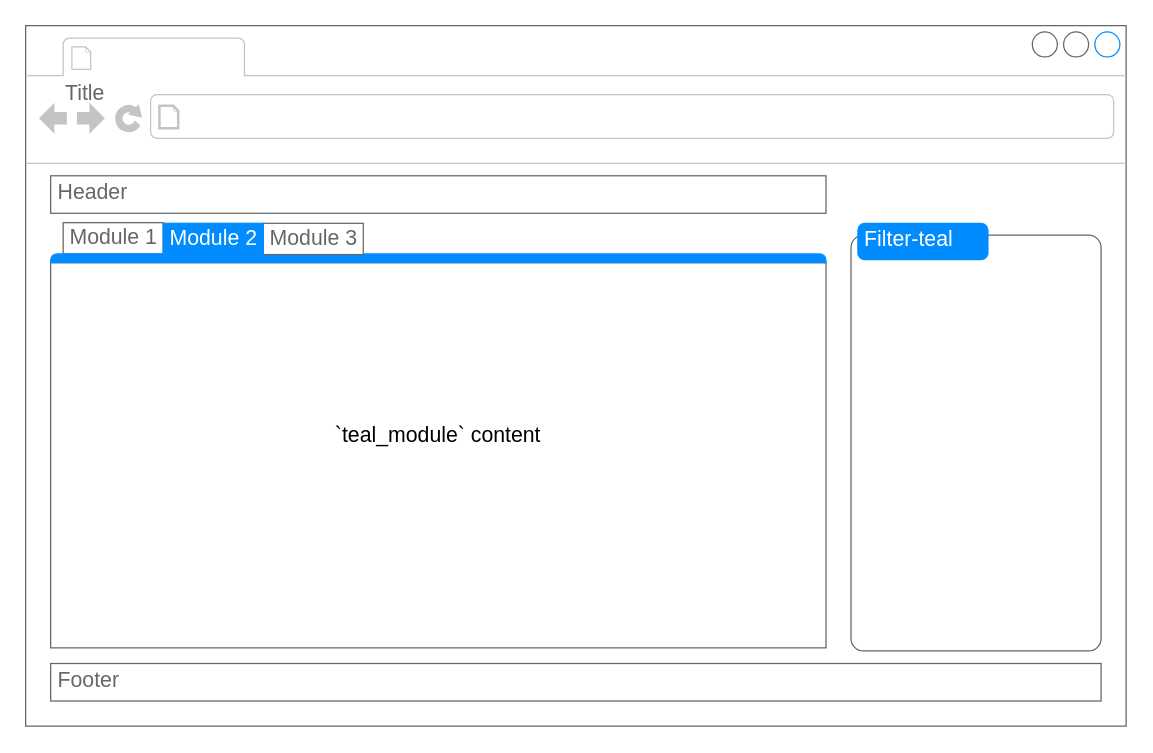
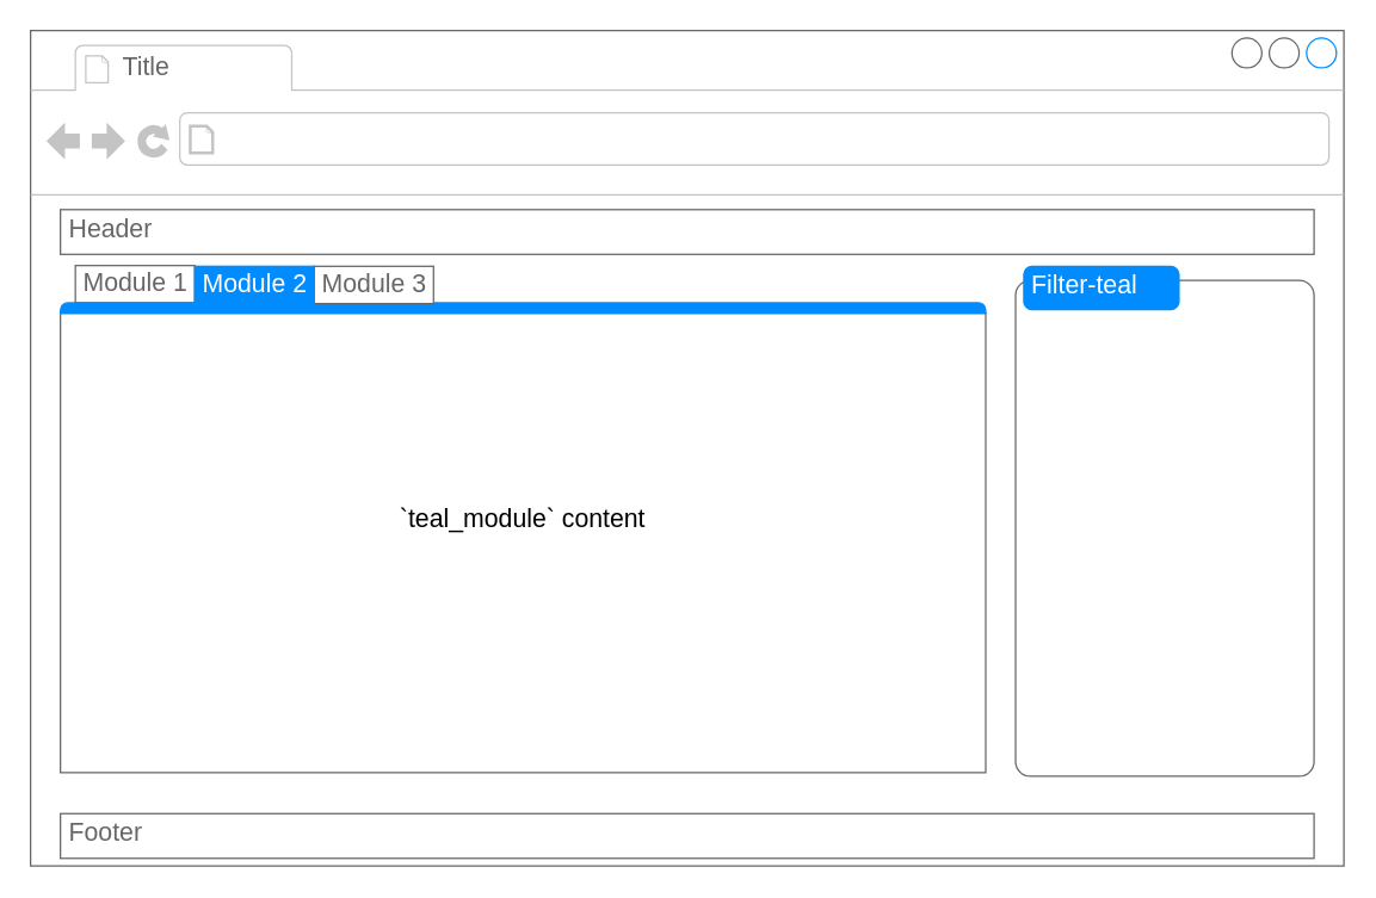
  <mxCell id="0" />
  <mxCell id="1" parent="0" />
  <mxCell id="2" value="" style="strokeWidth=1;shadow=0;dashed=0;align=center;html=1;shape=mxgraph.mockup.containers.browserWindow;rSize=0;strokeColor=#666666;strokeColor2=#008cff;strokeColor3=#c4c4c4;mainText=,;recursiveResize=0;" vertex="1" parent="1"><mxGeometry x="20" y="20" width="880" height="560" as="geometry" /></mxCell>
- <mxCell id="3" value="Title" style="strokeWidth=1;shadow=0;dashed=0;align=center;html=1;shape=mxgraph.mockup.containers.anchor;fontSize=17;fontColor=#666666;align=left;whiteSpace=wrap;" vertex="1" parent="2"><mxGeometry x="30" y="42" width="110" height="26" as="geometry" /></mxCell>
+ <mxCell id="3" value="Title" style="strokeWidth=1;shadow=0;dashed=0;align=center;html=1;shape=mxgraph.mockup.containers.anchor;fontSize=17;fontColor=#666666;align=left;whiteSpace=wrap;" vertex="1" parent="2"><mxGeometry x="60" y="12" width="110" height="26" as="geometry" /></mxCell>
  <mxCell id="4" value="`teal_module` content" style="strokeWidth=1;shadow=0;dashed=0;align=center;html=1;shape=mxgraph.mockup.containers.marginRect2;rectMarginTop=32;strokeColor=#666666;gradientColor=none;whiteSpace=wrap;fontSize=17;" vertex="1" parent="2"><mxGeometry x="20" y="157.5" width="620" height="340" as="geometry" /></mxCell>
  <mxCell id="5" value="Module 1" style="strokeColor=inherit;fillColor=inherit;gradientColor=inherit;strokeWidth=1;shadow=0;dashed=0;align=center;html=1;shape=mxgraph.mockup.containers.rrect;rSize=0;fontSize=17;fontColor=#666666;gradientColor=none;" vertex="1" parent="4"><mxGeometry width="80" height="25" relative="1" as="geometry"><mxPoint x="10" as="offset" /></mxGeometry></mxCell>
  <mxCell id="6" value="" style="strokeWidth=1;shadow=0;dashed=0;align=center;html=1;shape=mxgraph.mockup.containers.topButton;rSize=5;strokeColor=#008cff;fillColor=#008cff;gradientColor=none;resizeWidth=1;movable=0;deletable=1;" vertex="1" parent="4"><mxGeometry width="620" height="7" relative="1" as="geometry"><mxPoint y="25" as="offset" /></mxGeometry></mxCell>
  <mxCell id="7" value="" style="shape=mxgraph.mockup.containers.marginRect;rectMarginTop=10;strokeColor=#666666;strokeWidth=1;dashed=0;rounded=1;arcSize=5;recursiveResize=0;html=1;whiteSpace=wrap;" vertex="1" parent="2"><mxGeometry x="660" y="157.5" width="200" height="342.5" as="geometry" /></mxCell>
  <mxCell id="8" value="Filter-teal" style="shape=rect;strokeColor=none;fillColor=#008cff;strokeWidth=1;dashed=0;rounded=1;arcSize=20;fontColor=#ffffff;fontSize=17;spacing=2;spacingTop=-2;align=left;autosize=1;spacingLeft=4;resizeWidth=0;resizeHeight=0;perimeter=none;html=1;whiteSpace=wrap;" vertex="1" parent="7"><mxGeometry x="5" width="105" height="30" as="geometry" /></mxCell>
- <mxCell id="9" value="Header" style="strokeWidth=1;shadow=0;dashed=0;align=center;html=1;shape=mxgraph.mockup.text.textBox;fontColor=#666666;align=left;fontSize=17;spacingLeft=4;spacingTop=-3;whiteSpace=wrap;strokeColor=#666666;mainText=" vertex="1" parent="2"><mxGeometry x="20" y="120" width="620" height="30" as="geometry" /></mxCell>
- <mxCell id="10" value="Footer" style="strokeWidth=1;shadow=0;dashed=0;align=center;html=1;shape=mxgraph.mockup.text.textBox;fontColor=#666666;align=left;fontSize=17;spacingLeft=4;spacingTop=-3;whiteSpace=wrap;strokeColor=#666666;mainText=" vertex="1" parent="2"><mxGeometry x="20" y="510" width="840" height="30" as="geometry" /></mxCell>
+ <mxCell id="9" value="Header" style="strokeWidth=1;shadow=0;dashed=0;align=center;html=1;shape=mxgraph.mockup.text.textBox;fontColor=#666666;align=left;fontSize=17;spacingLeft=4;spacingTop=-3;whiteSpace=wrap;strokeColor=#666666;mainText=" vertex="1" parent="2"><mxGeometry x="20" y="120" width="840" height="30" as="geometry" /></mxCell>
+ <mxCell id="10" value="Footer" style="strokeWidth=1;shadow=0;dashed=0;align=center;html=1;shape=mxgraph.mockup.text.textBox;fontColor=#666666;align=left;fontSize=17;spacingLeft=4;spacingTop=-3;whiteSpace=wrap;strokeColor=#666666;mainText=" vertex="1" parent="2"><mxGeometry x="20" y="525" width="840" height="30" as="geometry" /></mxCell>
  <mxCell id="11" value="Module 3" style="strokeColor=inherit;fillColor=inherit;gradientColor=inherit;strokeWidth=1;shadow=0;dashed=0;align=center;html=1;shape=mxgraph.mockup.containers.rrect;rSize=0;fontSize=17;fontColor=#666666;gradientColor=none;" vertex="1" parent="2"><mxGeometry width="80" height="25" relative="1" as="geometry"><mxPoint x="190" y="158" as="offset" /></mxGeometry></mxCell>
  <mxCell id="12" value="&lt;font style=&quot;font-size: 17px;&quot;&gt;Module&lt;/font&gt; 2" style="strokeWidth=1;shadow=0;dashed=0;align=center;html=1;shape=mxgraph.mockup.containers.rrect;rSize=0;fontSize=17;fontColor=#ffffff;strokeColor=#008cff;fillColor=#008cff;" vertex="1" parent="2"><mxGeometry width="80" height="25" relative="1" as="geometry"><mxPoint x="110" y="158" as="offset" /></mxGeometry></mxCell>
